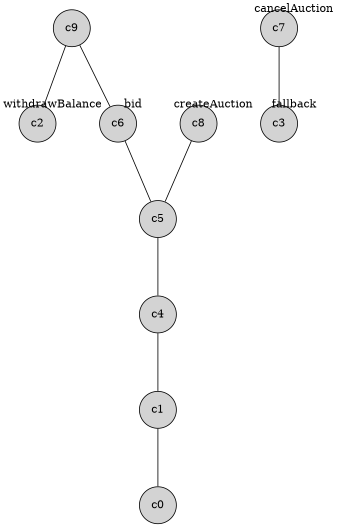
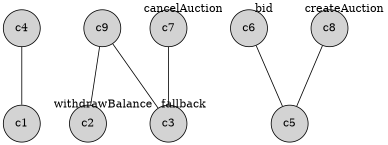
  digraph {
    node [shape=circle style=filled]
    edge [color=transparent dir=none labeldistance=1.5 minlen=2]
    c1 [width=.25]
-   c0 [width=.25]
    c2 [width=.25]
    c3 [width=.25]
    c4 [width=.25]
    c5 [width=.25]
    c6 [width=.25]
    c7 [width=.25]
    c8 [width=.25]
    c9 [width=.25]
    c1 -> c1 [labelangle=270]
-   c1 -> c0 [color=""]
    c2 -> c2 [labelangle=270]
    c2 -> c2 [labelangle=90 taillabel=withdrawBalance]
    c3 -> c3 [labelangle=270]
    c3 -> c3 [labelangle=90 taillabel=fallback]
    c4 -> c1 [color=""]
    c4 -> c4 [labelangle=270]
-   c5 -> c4 [color=""]
    c5 -> c5 [labelangle=270]
    c6 -> c5 [color=""]
    c6 -> c6 [labelangle=270]
    c6 -> c6 [labelangle=90 taillabel=bid]
    c7 -> c3 [color=""]
    c7 -> c7 [labelangle=270]
    c7 -> c7 [labelangle=90 taillabel=cancelAuction]
    c8 -> c5 [color=""]
    c8 -> c8 [labelangle=270]
    c8 -> c8 [labelangle=90 taillabel=createAuction]
    c9 -> c2 [color=""]
-   c9 -> c6 [color=""]
+   c9 -> c3 [color=""]
  }
